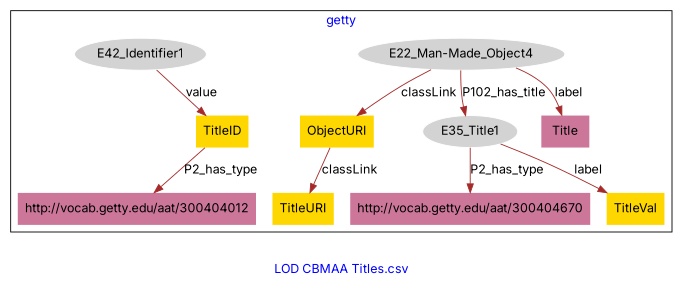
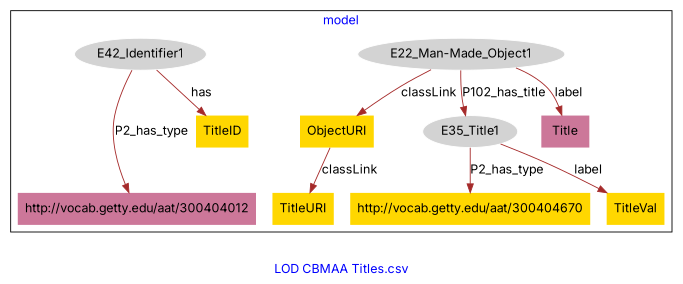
  digraph {
    fontcolor=blue
    fontname=Inter
    label="LOD CBMAA Titles.csv"
    remincross=true
    node [fillcolor=gold fontname=Inter style=filled shape=plaintext]
    edge [color=brown fontcolor=black fontname=Inter]
-   n1 [color=white fillcolor=lightgray label="E22_Man-Made_Object4" shape=""]
+   n1 [color=white fillcolor=lightgray label="E22_Man-Made_Object1" shape=""]
    n2 [label=ObjectURI]
    n3 [color=white fillcolor=lightgray label=E35_Title1 shape=""]
    n4 [fillcolor="#CC7799" label=Title]
    n5 [label=TitleURI]
    n6 [color=white fillcolor=lightgray label=E42_Identifier1 shape=""]
-   n7 [fillcolor="#CC7799" label="http://vocab.getty.edu/aat/300404670"]
+   n7 [label="http://vocab.getty.edu/aat/300404670"]
    n8 [label=TitleVal]
    n9 [fillcolor="#CC7799" label="http://vocab.getty.edu/aat/300404012"]
    n10 [label=TitleID]
    subgraph cluster_1 {
-     label=getty
+     label=model
      n1
      n2
      n3
      n4
      n5
      n6
      n7
      n8
      n9
      n10
    }
    n1 -> n2 [label=classLink]
    n1 -> n3 [label=P102_has_title]
    n1 -> n4 [label=label]
    n2 -> n5 [label=classLink]
    n3 -> n7 [label=P2_has_type]
    n3 -> n8 [label=label]
-   n10 -> n9 [label=P2_has_type]
-   n6 -> n10 [label=value]
+   n6 -> n9 [label=P2_has_type]
+   n6 -> n10 [label=has]
  }
